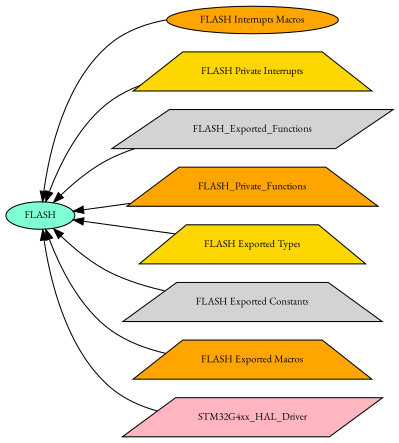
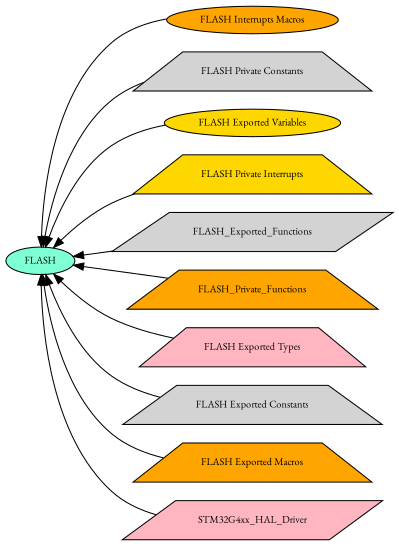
  digraph {
    fontname="EB Garamond"
    rankdir=LR
    node [color=black fillcolor=orange fontname="EB Garamond" fontsize=10 shape=trapezium style=filled]
    edge [dir=back fontname="EB Garamond" fontsize=10 labelfontname=Helvetica labelfontsize=10 shape=plaintext style=solid]
    n1 [height=0.2 label="FLASH Interrupts Macros" shape=ellipse width=0.4]
+   n2 [fillcolor=lightgrey height=0.2 label="FLASH Private Constants" width=0.4]
+   n3 [fillcolor=gold height=0.2 label="FLASH Exported Variables" shape=ellipse width=0.4]
    n4 [fillcolor=gold height=0.2 label="FLASH Private Interrupts" width=0.4]
    n5 [fillcolor=lightgrey height=0.2 label=FLASH_Exported_Functions shape=parallelogram width=0.4]
    n6 [height=0.2 label=FLASH_Private_Functions width=0.4]
-   n7 [fillcolor=gold height=0.2 label="FLASH Exported Types" width=0.4]
+   n7 [fillcolor=lightpink height=0.2 label="FLASH Exported Types" width=0.4]
    n8 [fillcolor=lightgrey height=0.2 label="FLASH Exported Constants" width=0.4]
    n9 [height=0.2 label="FLASH Exported Macros" width=0.4]
    n10 [fillcolor=lightpink height=0.2 label=STM32G4xx_HAL_Driver shape=parallelogram width=0.4]
    n11 [fillcolor=aquamarine fontcolor=black height=0.2 label=FLASH shape=ellipse width=0.4]
    n11 -> n1
+   n11 -> n2
+   n11 -> n3
    n11 -> n4
    n11 -> n5
    n11 -> n6
    n11 -> n7
    n11 -> n8
    n11 -> n9
    n11 -> n10
  }
